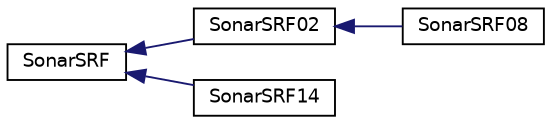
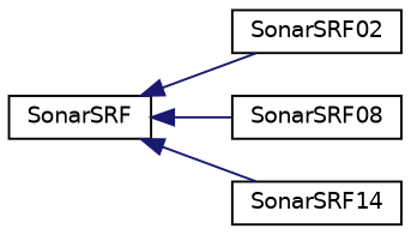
  digraph {
    rankdir=LR
    node [color=black fillcolor=white fontname=Helvetica fontsize=10 shape=record style=filled]
    edge [color=midnightblue dir=back fontname=Helvetica fontsize=10 labelfontname=Helvetica labelfontsize=10 style=solid]
    n1 [height=0.2 label=SonarSRF width=0.4]
    n2 [height=0.2 label=SonarSRF02 width=0.4]
    n3 [height=0.2 label=SonarSRF08 width=0.4]
    n4 [height=0.2 label=SonarSRF14 width=0.4]
    n1 -> n2
-   n2 -> n3
+   n1 -> n3
    n1 -> n4
  }
